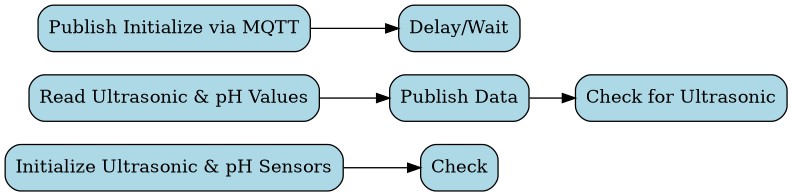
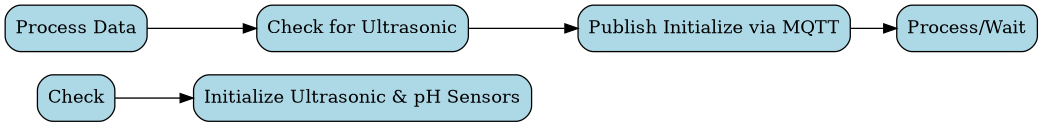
  digraph {
    rankdir=LR
    node [fillcolor=lightblue shape=box style="rounded,filled"]
    n1 [label=Check]
    n2 [label="Initialize Ultrasonic & pH Sensors"]
-   n3 [label="Read Ultrasonic & pH Values"]
-   n4 [label="Publish Data"]
+   n4 [label="Process Data"]
    n5 [label="Check for Ultrasonic"]
    n6 [label="Publish Initialize via MQTT"]
-   n7 [label="Delay/Wait"]
-   n2 -> n1
-   n3 -> n4
+   n7 [label="Process/Wait"]
+   n1 -> n2
    n4 -> n5
+   n5 -> n6
    n6 -> n7
  }
